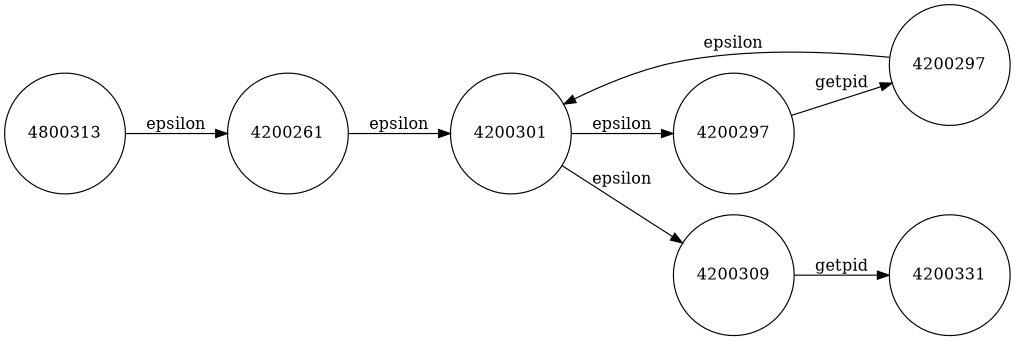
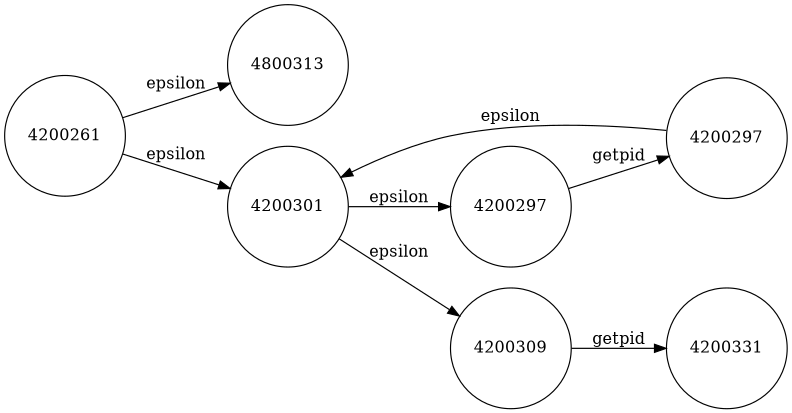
  digraph {
    rankdir=LR
    node [color=black shape=circle]
    n1 [label=4800313]
    4200261
    4200301
    n4 [label=4200297]
    4200309
    4200297
    4200331
-   n1 -> 4200261 [label=epsilon]
+   4200261 -> n1 [label=epsilon]
    4200261 -> 4200301 [label=epsilon]
    4200301 -> n4 [label=epsilon]
    4200301 -> 4200309 [label=epsilon]
    n4 -> 4200297 [label=getpid]
    4200309 -> 4200331 [label=getpid]
    4200297 -> 4200301 [label=epsilon]
  }
